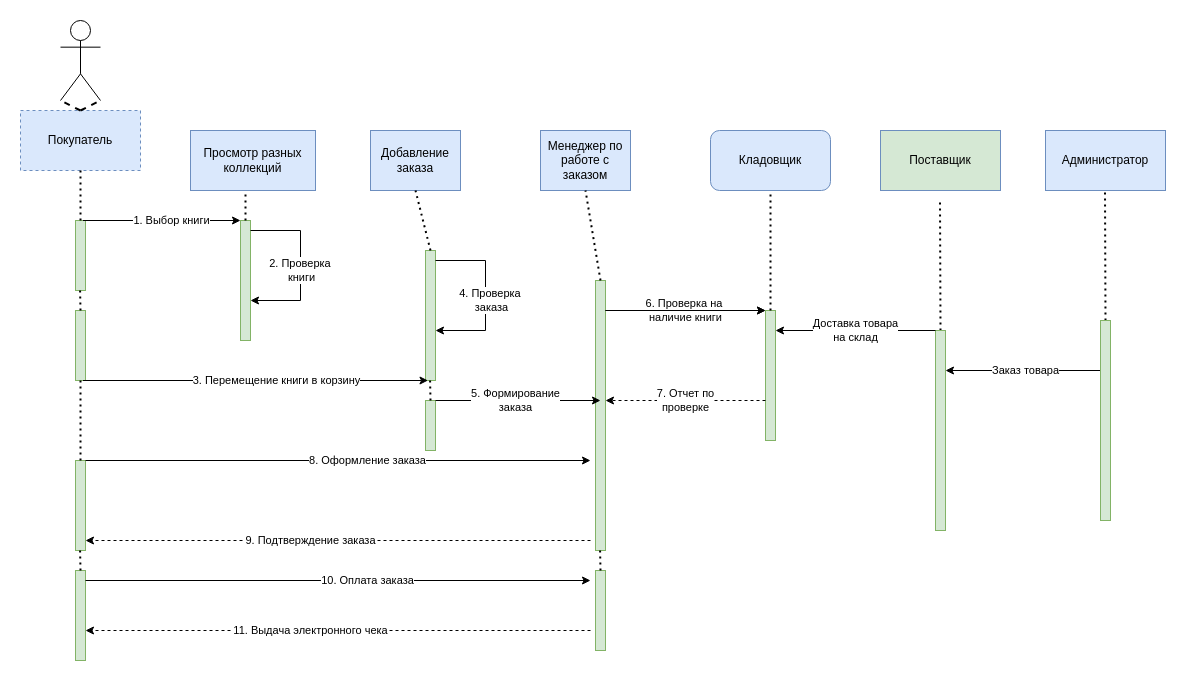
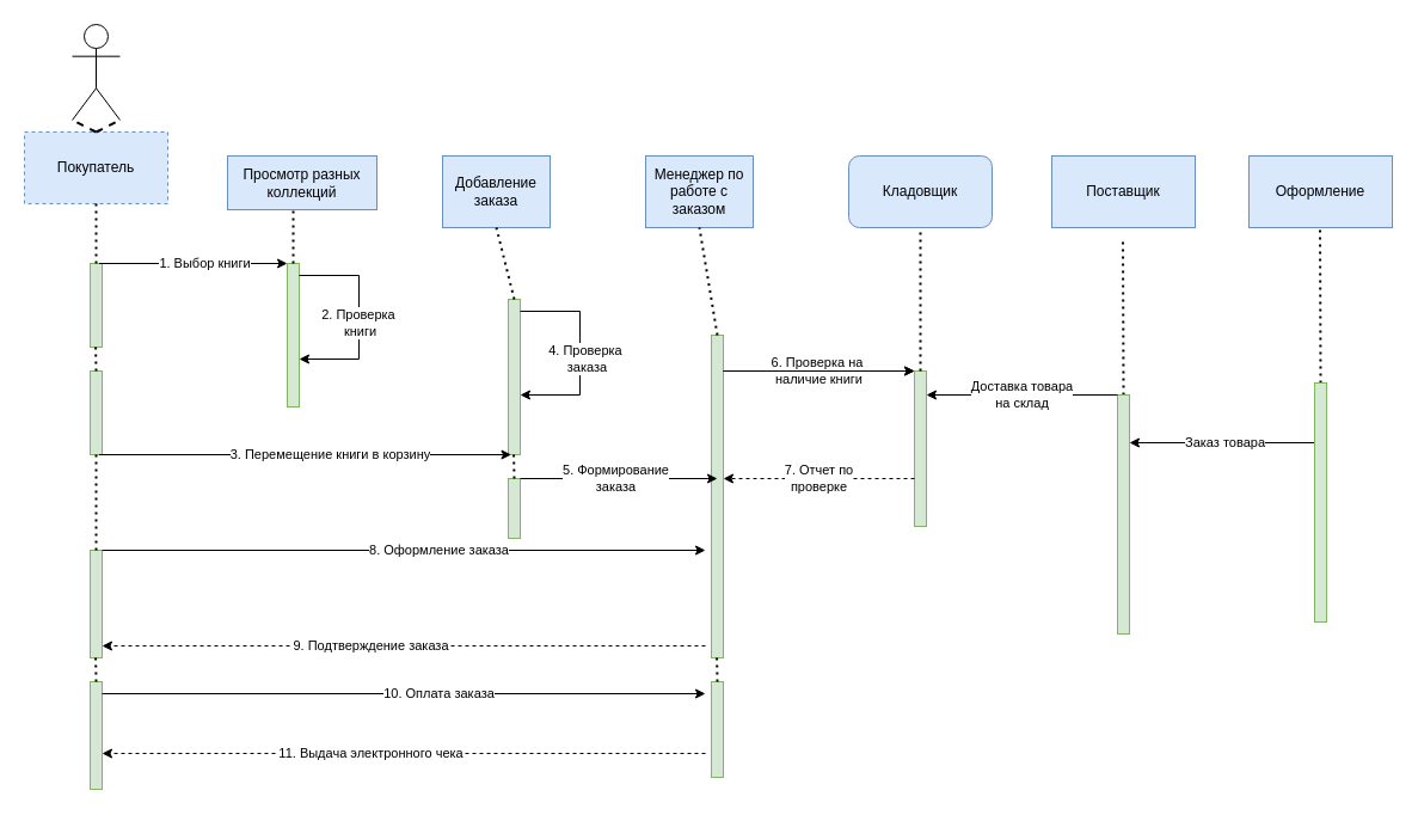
  <mxCell id="0" />
  <mxCell id="1" parent="0" />
  <mxCell id="2" value="Покупатель" style="rounded=0;whiteSpace=wrap;html=1;fillColor=#dae8fc;strokeColor=#6c8ebf;dashed=1;" parent="1" vertex="1"><mxGeometry x="20" y="110" width="120" height="60" as="geometry" /></mxCell>
  <mxCell id="3" value="" style="shape=umlActor;verticalLabelPosition=bottom;verticalAlign=top;html=1;outlineConnect=0;" parent="1" vertex="1"><mxGeometry x="60" y="20" width="40" height="80" as="geometry" /></mxCell>
  <mxCell id="4" value="Добавление заказа" style="rounded=0;whiteSpace=wrap;html=1;fillColor=#dae8fc;strokeColor=#6c8ebf;" parent="1" vertex="1"><mxGeometry x="370" y="130" width="90" height="60" as="geometry" /></mxCell>
- <mxCell id="5" value="Просмотр разных коллекций" style="rounded=0;whiteSpace=wrap;html=1;fillColor=#dae8fc;strokeColor=#6c8ebf;" parent="1" vertex="1"><mxGeometry x="190" y="130" width="125" height="60" as="geometry" /></mxCell>
+ <mxCell id="5" value="Просмотр разных коллекций" style="rounded=0;whiteSpace=wrap;html=1;fillColor=#dae8fc;strokeColor=#6c8ebf;" parent="1" vertex="1"><mxGeometry x="190" y="130" width="125" height="45" as="geometry" /></mxCell>
  <mxCell id="6" value="Кладовщик" style="whiteSpace=wrap;html=1;fillColor=#dae8fc;strokeColor=#6c8ebf;rounded=1;" parent="1" vertex="1"><mxGeometry x="710" y="130" width="120" height="60" as="geometry" /></mxCell>
  <mxCell id="7" value="" style="rounded=0;whiteSpace=wrap;html=1;fillColor=#d5e8d4;strokeColor=#82b366;" parent="1" vertex="1"><mxGeometry x="75" y="220" width="10" height="70" as="geometry" /></mxCell>
  <mxCell id="8" value="" style="endArrow=none;dashed=1;html=1;strokeWidth=2;rounded=0;entryX=0.5;entryY=1;entryDx=0;entryDy=0;dashPattern=1 2;" parent="1" target="2" edge="1"><mxGeometry width="50" height="50" relative="1" as="geometry"><mxPoint x="80" y="220" as="sourcePoint" /><mxPoint x="450" y="280" as="targetPoint" /></mxGeometry></mxCell>
  <mxCell id="9" value="1. Выбор книги" style="endArrow=classic;html=1;rounded=0;exitX=0.75;exitY=0;exitDx=0;exitDy=0;" parent="1" source="7" edge="1"><mxGeometry x="0.111" width="50" height="50" relative="1" as="geometry"><mxPoint x="400" y="330" as="sourcePoint" /><mxPoint x="240" y="220" as="targetPoint" /><mxPoint x="1" as="offset" /></mxGeometry></mxCell>
  <mxCell id="10" value="" style="rounded=0;whiteSpace=wrap;html=1;fillColor=#d5e8d4;strokeColor=#82b366;" parent="1" vertex="1"><mxGeometry x="240" y="220" width="10" height="120" as="geometry" /></mxCell>
  <mxCell id="11" value="" style="rounded=0;whiteSpace=wrap;html=1;fillColor=#d5e8d4;strokeColor=#82b366;" parent="1" vertex="1"><mxGeometry x="425" y="250" width="10" height="130" as="geometry" /></mxCell>
  <mxCell id="12" value="Менеджер по работе с заказом" style="rounded=0;whiteSpace=wrap;html=1;fillColor=#dae8fc;strokeColor=#6c8ebf;" parent="1" vertex="1"><mxGeometry x="540" y="130" width="90" height="60" as="geometry" /></mxCell>
  <mxCell id="13" value="" style="rounded=0;whiteSpace=wrap;html=1;fillColor=#d5e8d4;strokeColor=#82b366;" parent="1" vertex="1"><mxGeometry x="595" y="280" width="10" height="270" as="geometry" /></mxCell>
  <mxCell id="14" value="" style="rounded=0;whiteSpace=wrap;html=1;fillColor=#d5e8d4;strokeColor=#82b366;" parent="1" vertex="1"><mxGeometry x="765" y="310" width="10" height="130" as="geometry" /></mxCell>
  <mxCell id="15" value="" style="endArrow=none;dashed=1;html=1;strokeWidth=2;rounded=0;entryX=0.44;entryY=1.017;entryDx=0;entryDy=0;dashPattern=1 2;entryPerimeter=0;exitX=0.5;exitY=0;exitDx=0;exitDy=0;" parent="1" source="10" target="5" edge="1"><mxGeometry width="50" height="50" relative="1" as="geometry"><mxPoint x="90" y="230" as="sourcePoint" /><mxPoint x="90" y="210" as="targetPoint" /></mxGeometry></mxCell>
  <mxCell id="16" value="" style="endArrow=none;dashed=1;html=1;strokeWidth=2;rounded=0;entryX=0.5;entryY=1;entryDx=0;entryDy=0;dashPattern=1 2;exitX=0.5;exitY=0;exitDx=0;exitDy=0;" parent="1" source="11" target="4" edge="1"><mxGeometry width="50" height="50" relative="1" as="geometry"><mxPoint x="255" y="230" as="sourcePoint" /><mxPoint x="255" y="211.02" as="targetPoint" /></mxGeometry></mxCell>
  <mxCell id="17" value="" style="endArrow=none;dashed=1;html=1;strokeWidth=2;rounded=0;entryX=0.5;entryY=1;entryDx=0;entryDy=0;dashPattern=1 2;exitX=0.5;exitY=0;exitDx=0;exitDy=0;" parent="1" source="13" target="12" edge="1"><mxGeometry width="50" height="50" relative="1" as="geometry"><mxPoint x="440" y="260" as="sourcePoint" /><mxPoint x="440" y="210" as="targetPoint" /></mxGeometry></mxCell>
  <mxCell id="18" value="" style="endArrow=none;dashed=1;html=1;strokeWidth=2;rounded=0;entryX=0.5;entryY=1;entryDx=0;entryDy=0;dashPattern=1 2;exitX=0.5;exitY=0;exitDx=0;exitDy=0;" parent="1" source="14" target="6" edge="1"><mxGeometry width="50" height="50" relative="1" as="geometry"><mxPoint x="450" y="270" as="sourcePoint" /><mxPoint x="450" y="220" as="targetPoint" /></mxGeometry></mxCell>
  <mxCell id="19" value="6. Проверка на&amp;nbsp;&lt;br&gt;наличие книги" style="endArrow=classic;html=1;rounded=0;exitX=0.75;exitY=0;exitDx=0;exitDy=0;entryX=0;entryY=0;entryDx=0;entryDy=0;" parent="1" edge="1"><mxGeometry width="50" height="50" relative="1" as="geometry"><mxPoint x="605" y="310" as="sourcePoint" /><mxPoint x="765" y="310" as="targetPoint" /></mxGeometry></mxCell>
- <mxCell id="20" value="Поставщик" style="rounded=0;whiteSpace=wrap;html=1;fillColor=#d5e8d4;strokeColor=#6c8ebf;" parent="1" vertex="1"><mxGeometry x="880" y="130" width="120" height="60" as="geometry" /></mxCell>
+ <mxCell id="20" value="Поставщик" style="rounded=0;whiteSpace=wrap;html=1;fillColor=#dae8fc;strokeColor=#6c8ebf;" parent="1" vertex="1"><mxGeometry x="880" y="130" width="120" height="60" as="geometry" /></mxCell>
  <mxCell id="21" value="" style="endArrow=none;dashed=1;html=1;strokeWidth=2;rounded=0;entryX=0.5;entryY=1;entryDx=0;entryDy=0;dashPattern=1 2;exitX=0.5;exitY=0;exitDx=0;exitDy=0;" parent="1" source="22" edge="1"><mxGeometry width="50" height="50" relative="1" as="geometry"><mxPoint x="939.5" y="310" as="sourcePoint" /><mxPoint x="939.5" y="200" as="targetPoint" /></mxGeometry></mxCell>
  <mxCell id="22" value="" style="rounded=0;whiteSpace=wrap;html=1;fillColor=#d5e8d4;strokeColor=#82b366;" parent="1" vertex="1"><mxGeometry x="935" y="330" width="10" height="200" as="geometry" /></mxCell>
  <mxCell id="23" value="" style="endArrow=classic;html=1;rounded=0;exitX=0.75;exitY=0;exitDx=0;exitDy=0;entryX=0;entryY=0;entryDx=0;entryDy=0;" parent="1" edge="1"><mxGeometry width="50" height="50" relative="1" as="geometry"><mxPoint x="605" y="310" as="sourcePoint" /><mxPoint x="765" y="310" as="targetPoint" /></mxGeometry></mxCell>
  <mxCell id="24" value="Доставка товара&lt;br&gt;на склад" style="endArrow=classic;html=1;rounded=0;exitX=0.75;exitY=0;exitDx=0;exitDy=0;entryX=0;entryY=0;entryDx=0;entryDy=0;" parent="1" edge="1"><mxGeometry width="50" height="50" relative="1" as="geometry"><mxPoint x="935" y="330" as="sourcePoint" /><mxPoint x="775" y="330" as="targetPoint" /><Array as="points"><mxPoint x="860" y="330" /></Array></mxGeometry></mxCell>
  <mxCell id="25" value="Заказ товара" style="endArrow=classic;html=1;rounded=0;exitX=0.75;exitY=0;exitDx=0;exitDy=0;entryX=0;entryY=0;entryDx=0;entryDy=0;" parent="1" edge="1"><mxGeometry width="50" height="50" relative="1" as="geometry"><mxPoint x="1105" y="370" as="sourcePoint" /><mxPoint x="945" y="370" as="targetPoint" /></mxGeometry></mxCell>
  <mxCell id="26" value="" style="endArrow=none;html=1;strokeWidth=2;rounded=0;entryX=0;entryY=1;entryDx=0;entryDy=0;entryPerimeter=0;exitX=0.5;exitY=0;exitDx=0;exitDy=0;dashed=1;" edge="1" parent="1" source="2" target="3"><mxGeometry width="50" height="50" relative="1" as="geometry"><mxPoint x="310" y="130" as="sourcePoint" /><mxPoint x="360" y="80" as="targetPoint" /></mxGeometry></mxCell>
  <mxCell id="27" value="" style="endArrow=none;html=1;strokeWidth=2;rounded=0;entryX=1;entryY=1;entryDx=0;entryDy=0;entryPerimeter=0;exitX=0.5;exitY=0;exitDx=0;exitDy=0;dashed=1;" edge="1" parent="1" source="2" target="3"><mxGeometry width="50" height="50" relative="1" as="geometry"><mxPoint x="90" y="120" as="sourcePoint" /><mxPoint x="70" y="110" as="targetPoint" /></mxGeometry></mxCell>
  <mxCell id="28" style="edgeStyle=orthogonalEdgeStyle;rounded=0;orthogonalLoop=1;jettySize=auto;html=1;" edge="1" parent="1"><mxGeometry relative="1" as="geometry"><mxPoint x="250" y="230" as="sourcePoint" /><mxPoint x="250" y="300" as="targetPoint" /><Array as="points"><mxPoint x="250" y="230" /><mxPoint x="300" y="230" /><mxPoint x="300" y="300" /></Array></mxGeometry></mxCell>
  <mxCell id="29" value="2. Проверка&amp;nbsp;&lt;br&gt;книги" style="edgeLabel;html=1;align=center;verticalAlign=middle;resizable=0;points=[];" vertex="1" connectable="0" parent="28"><mxGeometry x="0.25" y="-1" relative="1" as="geometry"><mxPoint x="1" y="-17" as="offset" /></mxGeometry></mxCell>
  <mxCell id="30" value="" style="rounded=0;whiteSpace=wrap;html=1;fillColor=#d5e8d4;strokeColor=#82b366;" vertex="1" parent="1"><mxGeometry x="75" y="310" width="10" height="70" as="geometry" /></mxCell>
  <mxCell id="31" value="" style="endArrow=none;dashed=1;html=1;strokeWidth=2;rounded=0;entryX=0.5;entryY=1;entryDx=0;entryDy=0;dashPattern=1 2;" edge="1" parent="1"><mxGeometry width="50" height="50" relative="1" as="geometry"><mxPoint x="80" y="310" as="sourcePoint" /><mxPoint x="79.58" y="290" as="targetPoint" /></mxGeometry></mxCell>
  <mxCell id="32" value="3. Перемещение книги в корзину" style="endArrow=classic;html=1;rounded=0;exitX=0.75;exitY=0;exitDx=0;exitDy=0;entryX=0.25;entryY=1;entryDx=0;entryDy=0;" edge="1" parent="1" target="11"><mxGeometry x="0.111" width="50" height="50" relative="1" as="geometry"><mxPoint x="82.5" y="380" as="sourcePoint" /><mxPoint x="420" y="380" as="targetPoint" /><mxPoint x="1" as="offset" /></mxGeometry></mxCell>
  <mxCell id="33" style="edgeStyle=orthogonalEdgeStyle;rounded=0;orthogonalLoop=1;jettySize=auto;html=1;" edge="1" parent="1"><mxGeometry relative="1" as="geometry"><mxPoint x="435" y="260" as="sourcePoint" /><mxPoint x="435" y="330" as="targetPoint" /><Array as="points"><mxPoint x="435" y="260" /><mxPoint x="485" y="260" /><mxPoint x="485" y="330" /></Array></mxGeometry></mxCell>
  <mxCell id="34" value="4. Проверка&amp;nbsp;&lt;br&gt;заказа" style="edgeLabel;html=1;align=center;verticalAlign=middle;resizable=0;points=[];" vertex="1" connectable="0" parent="33"><mxGeometry x="0.25" y="-1" relative="1" as="geometry"><mxPoint x="6" y="-17" as="offset" /></mxGeometry></mxCell>
  <mxCell id="35" value="" style="rounded=0;whiteSpace=wrap;html=1;fillColor=#d5e8d4;strokeColor=#82b366;" vertex="1" parent="1"><mxGeometry x="425" y="400" width="10" height="50" as="geometry" /></mxCell>
  <mxCell id="36" value="5. Формирование &lt;br&gt;заказа" style="endArrow=classic;html=1;rounded=0;exitX=0.75;exitY=0;exitDx=0;exitDy=0;" edge="1" parent="1"><mxGeometry x="-0.032" width="50" height="50" relative="1" as="geometry"><mxPoint x="435" y="400" as="sourcePoint" /><mxPoint x="600" y="400" as="targetPoint" /><mxPoint as="offset" /></mxGeometry></mxCell>
  <mxCell id="37" value="" style="endArrow=none;dashed=1;html=1;strokeWidth=2;rounded=0;entryX=0.5;entryY=1;entryDx=0;entryDy=0;dashPattern=1 2;" edge="1" parent="1"><mxGeometry width="50" height="50" relative="1" as="geometry"><mxPoint x="430" y="400" as="sourcePoint" /><mxPoint x="429.58" y="380" as="targetPoint" /></mxGeometry></mxCell>
  <mxCell id="38" value="7. Отчет по &lt;br&gt;проверке" style="endArrow=classic;html=1;rounded=0;exitX=0.75;exitY=0;exitDx=0;exitDy=0;entryX=0;entryY=0;entryDx=0;entryDy=0;dashed=1;" edge="1" parent="1"><mxGeometry width="50" height="50" relative="1" as="geometry"><mxPoint x="765" y="400" as="sourcePoint" /><mxPoint x="605" y="400" as="targetPoint" /></mxGeometry></mxCell>
  <mxCell id="39" value="" style="rounded=0;whiteSpace=wrap;html=1;fillColor=#d5e8d4;strokeColor=#82b366;" vertex="1" parent="1"><mxGeometry x="75" y="460" width="10" height="90" as="geometry" /></mxCell>
  <mxCell id="40" value="" style="endArrow=none;dashed=1;html=1;strokeWidth=2;rounded=0;entryX=0.5;entryY=1;entryDx=0;entryDy=0;dashPattern=1 2;exitX=0.5;exitY=0;exitDx=0;exitDy=0;" edge="1" parent="1" source="39"><mxGeometry width="50" height="50" relative="1" as="geometry"><mxPoint x="80" y="430" as="sourcePoint" /><mxPoint x="80" y="380" as="targetPoint" /></mxGeometry></mxCell>
  <mxCell id="41" value="8. Оформление заказа" style="endArrow=classic;html=1;rounded=0;exitX=0.75;exitY=0;exitDx=0;exitDy=0;" edge="1" parent="1"><mxGeometry x="0.111" width="50" height="50" relative="1" as="geometry"><mxPoint x="85" y="460" as="sourcePoint" /><mxPoint x="590" y="460" as="targetPoint" /><mxPoint x="1" as="offset" /></mxGeometry></mxCell>
  <mxCell id="42" value="9. Подтверждение заказа" style="endArrow=classic;html=1;rounded=0;exitX=0.75;exitY=0;exitDx=0;exitDy=0;dashed=1;" edge="1" parent="1"><mxGeometry x="0.111" width="50" height="50" relative="1" as="geometry"><mxPoint x="590" y="540" as="sourcePoint" /><mxPoint x="85" y="540" as="targetPoint" /><mxPoint x="1" as="offset" /></mxGeometry></mxCell>
  <mxCell id="43" value="" style="rounded=0;whiteSpace=wrap;html=1;fillColor=#d5e8d4;strokeColor=#82b366;" vertex="1" parent="1"><mxGeometry x="75" y="570" width="10" height="90" as="geometry" /></mxCell>
  <mxCell id="44" value="" style="endArrow=none;dashed=1;html=1;strokeWidth=2;rounded=0;entryX=0.5;entryY=1;entryDx=0;entryDy=0;dashPattern=1 2;" edge="1" parent="1"><mxGeometry width="50" height="50" relative="1" as="geometry"><mxPoint x="80" y="570" as="sourcePoint" /><mxPoint x="79.58" y="550" as="targetPoint" /></mxGeometry></mxCell>
  <mxCell id="45" value="" style="rounded=0;whiteSpace=wrap;html=1;fillColor=#d5e8d4;strokeColor=#82b366;" vertex="1" parent="1"><mxGeometry x="595" y="570" width="10" height="80" as="geometry" /></mxCell>
  <mxCell id="46" value="" style="endArrow=none;dashed=1;html=1;strokeWidth=2;rounded=0;entryX=0.5;entryY=1;entryDx=0;entryDy=0;dashPattern=1 2;" edge="1" parent="1"><mxGeometry width="50" height="50" relative="1" as="geometry"><mxPoint x="600" y="570" as="sourcePoint" /><mxPoint x="599.58" y="550" as="targetPoint" /></mxGeometry></mxCell>
  <mxCell id="47" value="10. Оплата заказа" style="endArrow=classic;html=1;rounded=0;exitX=0.75;exitY=0;exitDx=0;exitDy=0;" edge="1" parent="1"><mxGeometry x="0.111" width="50" height="50" relative="1" as="geometry"><mxPoint x="85" y="580" as="sourcePoint" /><mxPoint x="590" y="580" as="targetPoint" /><mxPoint x="1" as="offset" /></mxGeometry></mxCell>
  <mxCell id="48" value="11. Выдача электронного чека" style="endArrow=classic;html=1;rounded=0;exitX=0.75;exitY=0;exitDx=0;exitDy=0;dashed=1;" edge="1" parent="1"><mxGeometry x="0.111" width="50" height="50" relative="1" as="geometry"><mxPoint x="590" y="630" as="sourcePoint" /><mxPoint x="85" y="630" as="targetPoint" /><mxPoint x="1" as="offset" /></mxGeometry></mxCell>
- <mxCell id="49" value="Администратор" style="rounded=0;whiteSpace=wrap;html=1;fillColor=#dae8fc;strokeColor=#6c8ebf;" vertex="1" parent="1"><mxGeometry x="1045" y="130" width="120" height="60" as="geometry" /></mxCell>
+ <mxCell id="49" value="Оформление" style="rounded=0;whiteSpace=wrap;html=1;fillColor=#dae8fc;strokeColor=#6c8ebf;" vertex="1" parent="1"><mxGeometry x="1045" y="130" width="120" height="60" as="geometry" /></mxCell>
  <mxCell id="50" value="" style="endArrow=none;dashed=1;html=1;strokeWidth=2;rounded=0;entryX=0.5;entryY=1;entryDx=0;entryDy=0;dashPattern=1 2;exitX=0.5;exitY=0;exitDx=0;exitDy=0;" edge="1" parent="1" source="51"><mxGeometry width="50" height="50" relative="1" as="geometry"><mxPoint x="1104.5" y="300" as="sourcePoint" /><mxPoint x="1104.5" y="190" as="targetPoint" /></mxGeometry></mxCell>
  <mxCell id="51" value="" style="rounded=0;whiteSpace=wrap;html=1;fillColor=#d5e8d4;strokeColor=#82b366;" vertex="1" parent="1"><mxGeometry x="1100" y="320" width="10" height="200" as="geometry" /></mxCell>
